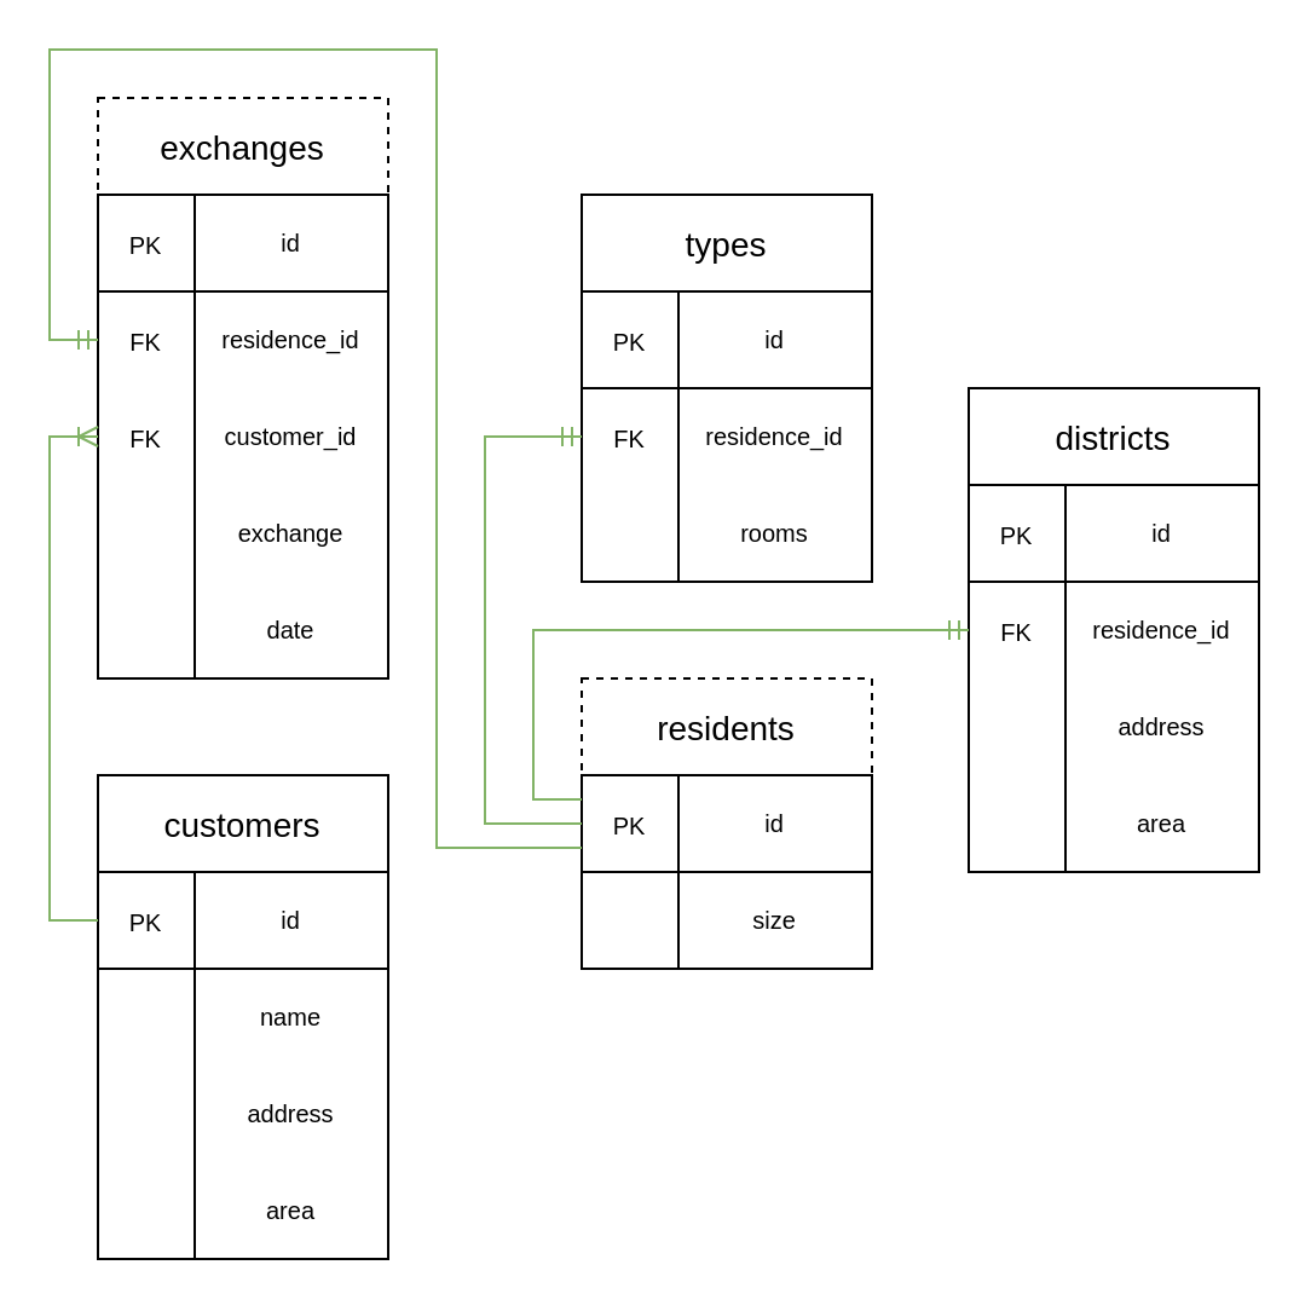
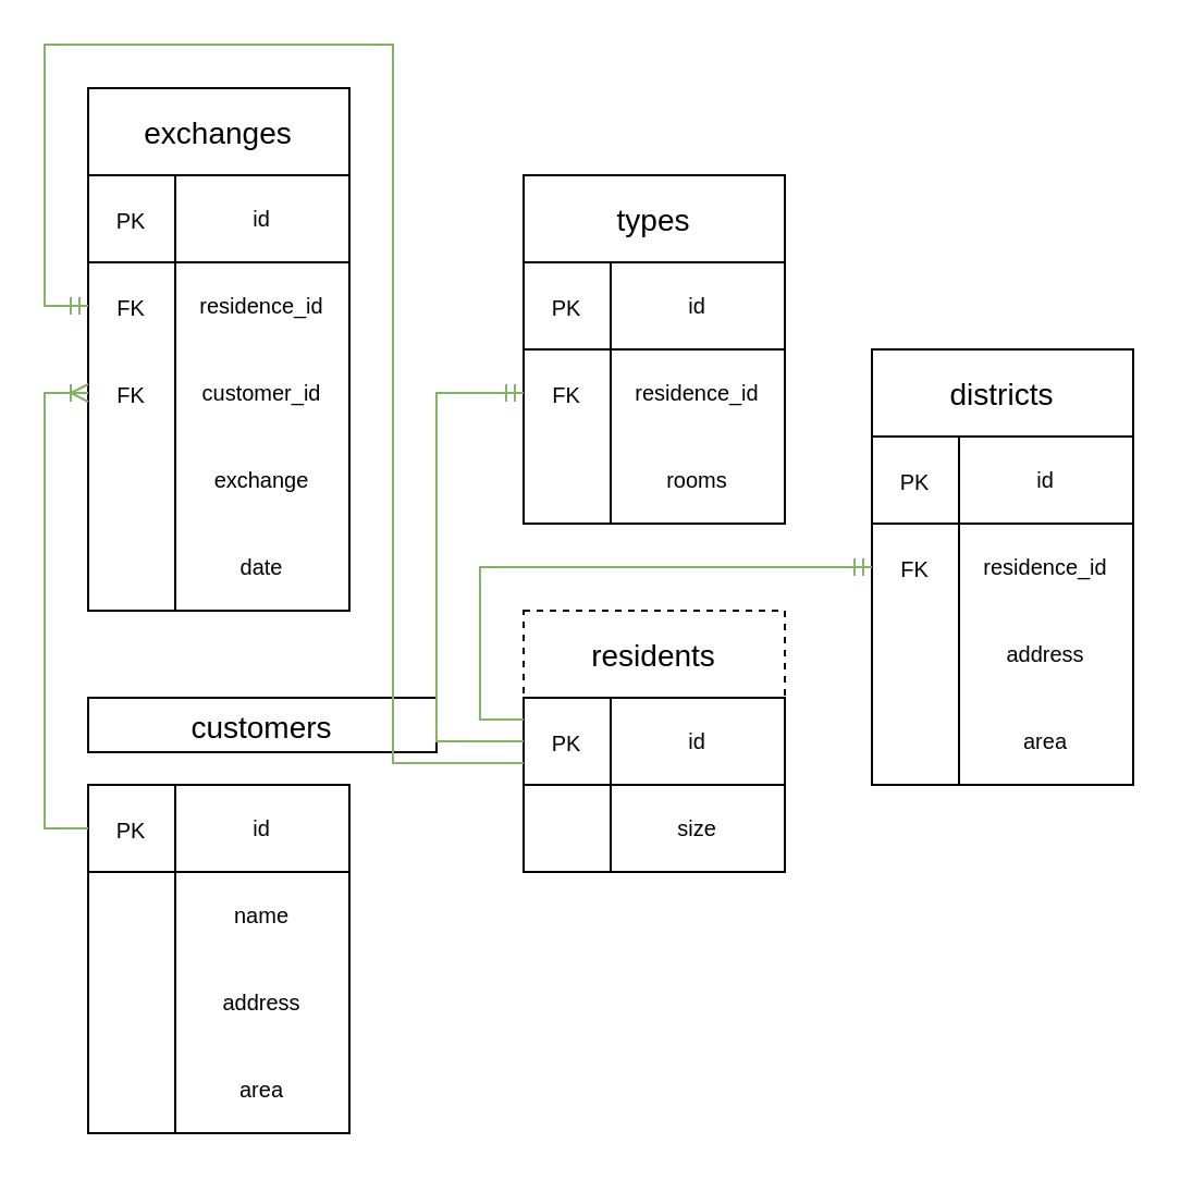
  <mxCell id="0" />
  <mxCell id="1" parent="0" />
  <mxCell id="2" value="" style="rounded=0;whiteSpace=wrap;html=1;fontSize=18;" parent="1" vertex="1"><mxGeometry x="440" y="200" width="80" height="160" as="geometry" /></mxCell>
  <mxCell id="3" value="" style="rounded=0;whiteSpace=wrap;html=1;strokeColor=default;fontSize=18;" parent="1" vertex="1"><mxGeometry x="400" y="200" width="40" height="160" as="geometry" /></mxCell>
  <mxCell id="4" value="&lt;font style=&quot;font-size: 14px;&quot;&gt;districts&lt;/font&gt;" style="rounded=0;whiteSpace=wrap;html=1;strokeColor=default;fontSize=18;" parent="1" vertex="1"><mxGeometry x="400" y="160" width="120" height="40" as="geometry" /></mxCell>
  <mxCell id="5" value="&lt;font style=&quot;font-size: 10px;&quot;&gt;PK&lt;/font&gt;" style="text;html=1;strokeColor=default;fillColor=none;align=center;verticalAlign=middle;whiteSpace=wrap;rounded=0;fontSize=14;" parent="1" vertex="1"><mxGeometry x="400" y="200" width="40" height="40" as="geometry" /></mxCell>
  <mxCell id="6" value="&lt;font style=&quot;font-size: 10px;&quot;&gt;id&lt;/font&gt;" style="text;html=1;align=center;verticalAlign=middle;whiteSpace=wrap;rounded=0;fontSize=10;fillColor=none;strokeColor=default;" parent="1" vertex="1"><mxGeometry x="440" y="200" width="80" height="40" as="geometry" /></mxCell>
  <mxCell id="7" value="&lt;font style=&quot;font-size: 10px;&quot;&gt;FK&lt;/font&gt;" style="text;html=1;strokeColor=none;fillColor=none;align=center;verticalAlign=middle;whiteSpace=wrap;rounded=0;fontSize=14;" parent="1" vertex="1"><mxGeometry x="400" y="240" width="40" height="40" as="geometry" /></mxCell>
  <mxCell id="8" value="" style="rounded=0;whiteSpace=wrap;html=1;fontSize=18;" parent="1" vertex="1"><mxGeometry x="80" y="360" width="80" height="160" as="geometry" /></mxCell>
  <mxCell id="9" value="" style="rounded=0;whiteSpace=wrap;html=1;strokeColor=default;fontSize=18;" parent="1" vertex="1"><mxGeometry x="40" y="360" width="40" height="160" as="geometry" /></mxCell>
- <mxCell id="10" value="&lt;font style=&quot;font-size: 14px;&quot;&gt;customers&lt;/font&gt;" style="rounded=0;whiteSpace=wrap;html=1;strokeColor=default;fontSize=18;" parent="1" vertex="1"><mxGeometry x="40" y="320" width="120" height="40" as="geometry" /></mxCell>
+ <mxCell id="10" value="&lt;font style=&quot;font-size: 14px;&quot;&gt;customers&lt;/font&gt;" style="rounded=0;whiteSpace=wrap;html=1;strokeColor=default;fontSize=18;" parent="1" vertex="1"><mxGeometry x="40" y="320" width="160" height="25" as="geometry" /></mxCell>
  <mxCell id="11" value="&lt;font style=&quot;font-size: 10px;&quot;&gt;PK&lt;/font&gt;" style="text;html=1;strokeColor=default;fillColor=none;align=center;verticalAlign=middle;whiteSpace=wrap;rounded=0;fontSize=14;" parent="1" vertex="1"><mxGeometry x="40" y="360" width="40" height="40" as="geometry" /></mxCell>
  <mxCell id="12" value="&lt;font style=&quot;font-size: 10px;&quot;&gt;id&lt;/font&gt;" style="text;html=1;align=center;verticalAlign=middle;whiteSpace=wrap;rounded=0;fontSize=10;fillColor=none;strokeColor=default;" parent="1" vertex="1"><mxGeometry x="80" y="360" width="80" height="40" as="geometry" /></mxCell>
  <mxCell id="13" value="" style="rounded=0;whiteSpace=wrap;html=1;fontSize=18;" parent="1" vertex="1"><mxGeometry x="280" y="320" width="80" height="80" as="geometry" /></mxCell>
  <mxCell id="14" value="" style="rounded=0;whiteSpace=wrap;html=1;strokeColor=default;fontSize=18;" parent="1" vertex="1"><mxGeometry x="240" y="320" width="40" height="80" as="geometry" /></mxCell>
  <mxCell id="15" value="&lt;font style=&quot;font-size: 14px;&quot;&gt;residents&lt;/font&gt;" style="rounded=0;whiteSpace=wrap;html=1;strokeColor=default;fontSize=18;dashed=1;" parent="1" vertex="1"><mxGeometry x="240" y="280" width="120" height="40" as="geometry" /></mxCell>
  <mxCell id="16" value="&lt;font style=&quot;font-size: 10px;&quot;&gt;PK&lt;/font&gt;" style="text;html=1;strokeColor=default;fillColor=none;align=center;verticalAlign=middle;whiteSpace=wrap;rounded=0;fontSize=14;" parent="1" vertex="1"><mxGeometry x="240" y="320" width="40" height="40" as="geometry" /></mxCell>
  <mxCell id="17" value="&lt;font style=&quot;font-size: 10px;&quot;&gt;id&lt;/font&gt;" style="text;html=1;align=center;verticalAlign=middle;whiteSpace=wrap;rounded=0;fontSize=10;fillColor=none;strokeColor=default;" parent="1" vertex="1"><mxGeometry x="280" y="320" width="80" height="40" as="geometry" /></mxCell>
  <mxCell id="18" value="" style="rounded=0;whiteSpace=wrap;html=1;fontSize=18;" parent="1" vertex="1"><mxGeometry x="80" y="80" width="80" height="200" as="geometry" /></mxCell>
  <mxCell id="19" value="" style="rounded=0;whiteSpace=wrap;html=1;strokeColor=default;fontSize=18;" parent="1" vertex="1"><mxGeometry x="40" y="80" width="40" height="200" as="geometry" /></mxCell>
- <mxCell id="20" value="&lt;font style=&quot;font-size: 14px;&quot;&gt;exchanges&lt;/font&gt;" style="rounded=0;whiteSpace=wrap;html=1;strokeColor=default;fontSize=18;dashed=1;" parent="1" vertex="1"><mxGeometry x="40" y="40" width="120" height="40" as="geometry" /></mxCell>
+ <mxCell id="20" value="&lt;font style=&quot;font-size: 14px;&quot;&gt;exchanges&lt;/font&gt;" style="rounded=0;whiteSpace=wrap;html=1;strokeColor=default;fontSize=18;" parent="1" vertex="1"><mxGeometry x="40" y="40" width="120" height="40" as="geometry" /></mxCell>
  <mxCell id="21" value="&lt;font style=&quot;font-size: 10px;&quot;&gt;PK&lt;/font&gt;" style="text;html=1;strokeColor=default;fillColor=none;align=center;verticalAlign=middle;whiteSpace=wrap;rounded=0;fontSize=14;" parent="1" vertex="1"><mxGeometry x="40" y="80" width="40" height="40" as="geometry" /></mxCell>
  <mxCell id="22" value="&lt;font style=&quot;font-size: 10px;&quot;&gt;id&lt;/font&gt;" style="text;html=1;align=center;verticalAlign=middle;whiteSpace=wrap;rounded=0;fontSize=10;fillColor=none;strokeColor=default;" parent="1" vertex="1"><mxGeometry x="80" y="80" width="80" height="40" as="geometry" /></mxCell>
  <mxCell id="23" value="" style="rounded=0;whiteSpace=wrap;html=1;fontSize=18;" parent="1" vertex="1"><mxGeometry x="280" y="120" width="80" height="120" as="geometry" /></mxCell>
  <mxCell id="24" value="" style="rounded=0;whiteSpace=wrap;html=1;strokeColor=default;fontSize=18;" parent="1" vertex="1"><mxGeometry x="240" y="120" width="40" height="120" as="geometry" /></mxCell>
  <mxCell id="25" value="&lt;span style=&quot;font-size: 14px;&quot;&gt;types&lt;/span&gt;" style="rounded=0;whiteSpace=wrap;html=1;strokeColor=default;fontSize=18;" parent="1" vertex="1"><mxGeometry x="240" y="80" width="120" height="40" as="geometry" /></mxCell>
  <mxCell id="26" value="&lt;font style=&quot;font-size: 10px;&quot;&gt;PK&lt;/font&gt;" style="text;html=1;strokeColor=default;fillColor=none;align=center;verticalAlign=middle;whiteSpace=wrap;rounded=0;fontSize=14;" parent="1" vertex="1"><mxGeometry x="240" y="120" width="40" height="40" as="geometry" /></mxCell>
  <mxCell id="27" value="&lt;font style=&quot;font-size: 10px;&quot;&gt;id&lt;/font&gt;" style="text;html=1;align=center;verticalAlign=middle;whiteSpace=wrap;rounded=0;fontSize=10;fillColor=none;strokeColor=default;" parent="1" vertex="1"><mxGeometry x="280" y="120" width="80" height="40" as="geometry" /></mxCell>
  <mxCell id="28" value="&lt;font style=&quot;font-size: 10px;&quot;&gt;FK&lt;/font&gt;" style="text;html=1;strokeColor=none;fillColor=none;align=center;verticalAlign=middle;whiteSpace=wrap;rounded=0;fontSize=14;" parent="1" vertex="1"><mxGeometry x="240" y="160" width="40" height="40" as="geometry" /></mxCell>
  <mxCell id="29" value="&lt;font style=&quot;font-size: 10px;&quot;&gt;name&lt;/font&gt;" style="text;html=1;align=center;verticalAlign=middle;whiteSpace=wrap;rounded=0;fontSize=10;" parent="1" vertex="1"><mxGeometry x="80" y="400" width="80" height="40" as="geometry" /></mxCell>
  <mxCell id="30" value="&lt;font style=&quot;font-size: 10px;&quot;&gt;date&lt;/font&gt;" style="text;html=1;align=center;verticalAlign=middle;whiteSpace=wrap;rounded=0;fontSize=10;" parent="1" vertex="1"><mxGeometry x="80" y="240" width="80" height="40" as="geometry" /></mxCell>
  <mxCell id="31" value="&lt;font style=&quot;font-size: 10px;&quot;&gt;area&lt;/font&gt;" style="text;html=1;align=center;verticalAlign=middle;whiteSpace=wrap;rounded=0;fontSize=10;" parent="1" vertex="1"><mxGeometry x="80" y="480" width="80" height="40" as="geometry" /></mxCell>
  <mxCell id="32" value="&lt;font style=&quot;font-size: 10px;&quot;&gt;address&lt;/font&gt;" style="text;html=1;align=center;verticalAlign=middle;whiteSpace=wrap;rounded=0;fontSize=10;" parent="1" vertex="1"><mxGeometry x="80" y="440" width="80" height="40" as="geometry" /></mxCell>
  <mxCell id="33" value="&lt;font style=&quot;font-size: 10px;&quot;&gt;address&lt;/font&gt;" style="text;html=1;align=center;verticalAlign=middle;whiteSpace=wrap;rounded=0;fontSize=10;" parent="1" vertex="1"><mxGeometry x="440" y="280" width="80" height="40" as="geometry" /></mxCell>
  <mxCell id="34" value="&lt;font style=&quot;font-size: 10px;&quot;&gt;area&lt;/font&gt;" style="text;html=1;align=center;verticalAlign=middle;whiteSpace=wrap;rounded=0;fontSize=10;" parent="1" vertex="1"><mxGeometry x="440" y="320" width="80" height="40" as="geometry" /></mxCell>
  <mxCell id="35" value="rooms" style="text;html=1;align=center;verticalAlign=middle;whiteSpace=wrap;rounded=0;fontSize=10;" parent="1" vertex="1"><mxGeometry x="280" y="200" width="80" height="40" as="geometry" /></mxCell>
  <mxCell id="36" value="&lt;font style=&quot;font-size: 10px;&quot;&gt;exchange&lt;/font&gt;" style="text;html=1;align=center;verticalAlign=middle;whiteSpace=wrap;rounded=0;fontSize=10;" parent="1" vertex="1"><mxGeometry x="80" y="200" width="80" height="40" as="geometry" /></mxCell>
  <mxCell id="37" value="size" style="text;html=1;align=center;verticalAlign=middle;whiteSpace=wrap;rounded=0;fontSize=10;" parent="1" vertex="1"><mxGeometry x="280" y="360" width="80" height="40" as="geometry" /></mxCell>
  <mxCell id="38" value="residence_id" style="text;html=1;align=center;verticalAlign=middle;whiteSpace=wrap;rounded=0;fontSize=10;" parent="1" vertex="1"><mxGeometry x="280" y="160" width="80" height="40" as="geometry" /></mxCell>
  <mxCell id="39" value="residence_id" style="text;html=1;align=center;verticalAlign=middle;whiteSpace=wrap;rounded=0;fontSize=10;" parent="1" vertex="1"><mxGeometry x="440" y="240" width="80" height="40" as="geometry" /></mxCell>
  <mxCell id="40" value="customer_id" style="text;html=1;align=center;verticalAlign=middle;whiteSpace=wrap;rounded=0;fontSize=10;" parent="1" vertex="1"><mxGeometry x="80" y="160" width="80" height="40" as="geometry" /></mxCell>
  <mxCell id="41" value="&lt;font style=&quot;font-size: 10px;&quot;&gt;FK&lt;/font&gt;" style="text;html=1;strokeColor=none;fillColor=none;align=center;verticalAlign=middle;whiteSpace=wrap;rounded=0;fontSize=14;" parent="1" vertex="1"><mxGeometry x="40" y="160" width="40" height="40" as="geometry" /></mxCell>
  <mxCell id="42" value="" style="edgeStyle=orthogonalEdgeStyle;fontSize=12;html=1;endArrow=ERoneToMany;rounded=0;exitX=0;exitY=0.5;exitDx=0;exitDy=0;entryX=0;entryY=0.5;entryDx=0;entryDy=0;fillColor=#d5e8d4;strokeColor=#82b366;" parent="1" source="11" target="41" edge="1"><mxGeometry width="100" height="100" relative="1" as="geometry"><mxPoint x="200" y="320" as="sourcePoint" /><mxPoint x="300" y="220" as="targetPoint" /><Array as="points"><mxPoint x="20" y="380" /><mxPoint x="20" y="180" /></Array></mxGeometry></mxCell>
  <mxCell id="43" value="" style="edgeStyle=orthogonalEdgeStyle;fontSize=12;html=1;endArrow=ERmandOne;rounded=0;entryX=0;entryY=0.5;entryDx=0;entryDy=0;fillColor=#d5e8d4;strokeColor=#82b366;exitX=0;exitY=0.5;exitDx=0;exitDy=0;" edge="1" parent="1" source="16" target="28"><mxGeometry width="100" height="100" relative="1" as="geometry"><mxPoint x="240" y="340" as="sourcePoint" /><mxPoint x="230" y="190" as="targetPoint" /><Array as="points"><mxPoint x="200" y="340" /><mxPoint x="200" y="180" /></Array></mxGeometry></mxCell>
  <mxCell id="44" value="" style="edgeStyle=orthogonalEdgeStyle;fontSize=12;html=1;endArrow=ERmandOne;rounded=0;exitX=0;exitY=0.25;exitDx=0;exitDy=0;entryX=0;entryY=0.5;entryDx=0;entryDy=0;fillColor=#d5e8d4;strokeColor=#82b366;" edge="1" parent="1" source="16" target="7"><mxGeometry width="100" height="100" relative="1" as="geometry"><mxPoint x="300" y="320" as="sourcePoint" /><mxPoint x="400" y="220" as="targetPoint" /><Array as="points"><mxPoint x="220" y="330" /><mxPoint x="220" y="260" /></Array></mxGeometry></mxCell>
  <mxCell id="45" value="" style="edgeStyle=orthogonalEdgeStyle;fontSize=12;html=1;endArrow=ERmandOne;rounded=0;exitX=0;exitY=0.75;exitDx=0;exitDy=0;fillColor=#d5e8d4;strokeColor=#82b366;entryX=0;entryY=0.5;entryDx=0;entryDy=0;" edge="1" parent="1" source="16" target="47"><mxGeometry width="100" height="100" relative="1" as="geometry"><mxPoint x="200" y="380" as="sourcePoint" /><mxPoint x="180" y="50" as="targetPoint" /><Array as="points"><mxPoint x="180" y="350" /><mxPoint x="180" y="20" /><mxPoint x="20" y="20" /><mxPoint x="20" y="140" /></Array></mxGeometry></mxCell>
  <mxCell id="46" value="residence_id" style="text;html=1;align=center;verticalAlign=middle;whiteSpace=wrap;rounded=0;fontSize=10;" vertex="1" parent="1"><mxGeometry x="80" y="120" width="80" height="40" as="geometry" /></mxCell>
  <mxCell id="47" value="&lt;font style=&quot;font-size: 10px;&quot;&gt;FK&lt;/font&gt;" style="text;html=1;strokeColor=none;fillColor=none;align=center;verticalAlign=middle;whiteSpace=wrap;rounded=0;fontSize=14;" vertex="1" parent="1"><mxGeometry x="40" y="120" width="40" height="40" as="geometry" /></mxCell>
